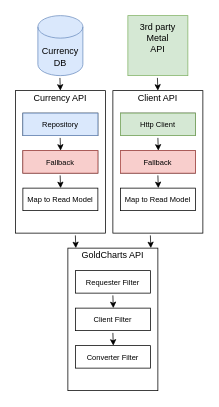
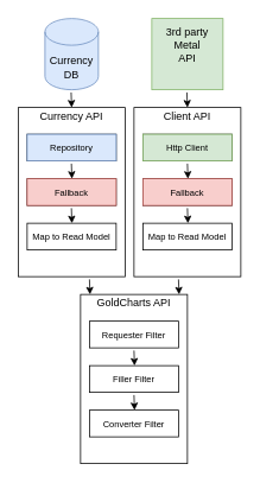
  <mxCell id="0" />
  <mxCell id="1" parent="0" />
  <mxCell id="2" value="" style="shape=cylinder3;whiteSpace=wrap;html=1;boundedLbl=1;backgroundOutline=1;size=15;fillColor=#dae8fc;strokeColor=#6c8ebf;" vertex="1" parent="1"><mxGeometry x="50" y="20" width="60" height="80" as="geometry" /></mxCell>
  <mxCell id="3" value="" style="rounded=0;whiteSpace=wrap;html=1;fillColor=#d5e8d4;strokeColor=#82b366;" vertex="1" parent="1"><mxGeometry x="170" y="20" width="80" height="80" as="geometry" /></mxCell>
  <mxCell id="4" value="&lt;div&gt;Currency&lt;/div&gt;&lt;div&gt;DB&lt;br&gt;&lt;/div&gt;" style="text;html=1;strokeColor=none;fillColor=none;align=center;verticalAlign=middle;whiteSpace=wrap;rounded=0;" vertex="1" parent="1"><mxGeometry x="50" y="60" width="60" height="30" as="geometry" /></mxCell>
  <mxCell id="5" value="&lt;div&gt;3rd party&lt;/div&gt;&lt;div&gt;Metal&lt;/div&gt;&lt;div&gt;API&lt;br&gt;&lt;/div&gt;" style="text;html=1;strokeColor=none;fillColor=none;align=center;verticalAlign=middle;whiteSpace=wrap;rounded=0;" vertex="1" parent="1"><mxGeometry x="180" y="35" width="60" height="30" as="geometry" /></mxCell>
  <mxCell id="6" value="" style="rounded=0;whiteSpace=wrap;html=1;" vertex="1" parent="1"><mxGeometry x="20" y="120" width="120" height="190" as="geometry" /></mxCell>
  <mxCell id="7" value="" style="rounded=0;whiteSpace=wrap;html=1;" vertex="1" parent="1"><mxGeometry x="150" y="120" width="120" height="190" as="geometry" /></mxCell>
  <mxCell id="8" value="Currency API" style="text;html=1;strokeColor=none;fillColor=none;align=center;verticalAlign=middle;whiteSpace=wrap;rounded=0;" vertex="1" parent="1"><mxGeometry x="30" y="120" width="100" height="20" as="geometry" /></mxCell>
  <mxCell id="9" value="Client API" style="text;html=1;strokeColor=none;fillColor=none;align=center;verticalAlign=middle;whiteSpace=wrap;rounded=0;" vertex="1" parent="1"><mxGeometry x="160" y="120" width="100" height="20" as="geometry" /></mxCell>
  <mxCell id="10" value="" style="rounded=0;whiteSpace=wrap;html=1;" vertex="1" parent="1"><mxGeometry x="30" y="150" width="100" height="30" as="geometry" /></mxCell>
  <mxCell id="11" value="" style="rounded=0;whiteSpace=wrap;html=1;" vertex="1" parent="1"><mxGeometry x="30" y="200" width="100" height="30" as="geometry" /></mxCell>
  <mxCell id="12" value="" style="rounded=0;whiteSpace=wrap;html=1;" vertex="1" parent="1"><mxGeometry x="30" y="250" width="100" height="30" as="geometry" /></mxCell>
  <mxCell id="13" value="&lt;font style=&quot;font-size: 10px&quot;&gt;Repository&lt;/font&gt;" style="text;html=1;strokeColor=#6c8ebf;fillColor=#dae8fc;align=center;verticalAlign=middle;whiteSpace=wrap;rounded=0;" vertex="1" parent="1"><mxGeometry x="30" y="150" width="100" height="30" as="geometry" /></mxCell>
  <mxCell id="14" value="&lt;font style=&quot;font-size: 10px&quot;&gt;Fallback&lt;/font&gt;" style="text;html=1;strokeColor=#b85450;fillColor=#f8cecc;align=center;verticalAlign=middle;whiteSpace=wrap;rounded=0;" vertex="1" parent="1"><mxGeometry x="30" y="200" width="100" height="30" as="geometry" /></mxCell>
  <mxCell id="15" value="&lt;font style=&quot;font-size: 10px&quot;&gt;Map to Read Model&lt;/font&gt;" style="text;html=1;strokeColor=none;fillColor=none;align=center;verticalAlign=middle;whiteSpace=wrap;rounded=0;" vertex="1" parent="1"><mxGeometry x="30" y="250" width="100" height="30" as="geometry" /></mxCell>
  <mxCell id="16" value="" style="rounded=0;whiteSpace=wrap;html=1;" vertex="1" parent="1"><mxGeometry x="160" y="150" width="100" height="30" as="geometry" /></mxCell>
  <mxCell id="17" value="" style="rounded=0;whiteSpace=wrap;html=1;" vertex="1" parent="1"><mxGeometry x="160" y="200" width="100" height="30" as="geometry" /></mxCell>
  <mxCell id="18" value="" style="rounded=0;whiteSpace=wrap;html=1;" vertex="1" parent="1"><mxGeometry x="160" y="250" width="100" height="30" as="geometry" /></mxCell>
  <mxCell id="19" value="&lt;font style=&quot;font-size: 10px&quot;&gt;Http Client&lt;/font&gt;" style="text;html=1;strokeColor=#82b366;fillColor=#d5e8d4;align=center;verticalAlign=middle;whiteSpace=wrap;rounded=0;" vertex="1" parent="1"><mxGeometry x="160" y="150" width="100" height="30" as="geometry" /></mxCell>
  <mxCell id="20" value="&lt;font style=&quot;font-size: 10px&quot;&gt;Fallback&lt;/font&gt;" style="text;html=1;strokeColor=#b85450;fillColor=#f8cecc;align=center;verticalAlign=middle;whiteSpace=wrap;rounded=0;" vertex="1" parent="1"><mxGeometry x="160" y="200" width="100" height="30" as="geometry" /></mxCell>
  <mxCell id="21" value="&lt;font style=&quot;font-size: 10px&quot;&gt;Map to Read Model&lt;/font&gt;" style="text;html=1;strokeColor=none;fillColor=none;align=center;verticalAlign=middle;whiteSpace=wrap;rounded=0;" vertex="1" parent="1"><mxGeometry x="160" y="250" width="100" height="30" as="geometry" /></mxCell>
  <mxCell id="22" value="" style="rounded=0;whiteSpace=wrap;html=1;" vertex="1" parent="1"><mxGeometry x="90" y="330" width="120" height="190" as="geometry" /></mxCell>
  <mxCell id="23" value="" style="endArrow=classic;html=1;rounded=0;fontSize=10;exitX=0.49;exitY=1.038;exitDx=0;exitDy=0;exitPerimeter=0;entryX=0.5;entryY=0;entryDx=0;entryDy=0;" edge="1" parent="1" source="2" target="8"><mxGeometry width="50" height="50" relative="1" as="geometry"><mxPoint x="20" y="140" as="sourcePoint" /><mxPoint x="70" y="90" as="targetPoint" /></mxGeometry></mxCell>
  <mxCell id="24" value="" style="endArrow=classic;html=1;rounded=0;fontSize=10;exitX=0.49;exitY=1.038;exitDx=0;exitDy=0;exitPerimeter=0;entryX=0.5;entryY=0;entryDx=0;entryDy=0;" edge="1" parent="1"><mxGeometry width="50" height="50" relative="1" as="geometry"><mxPoint x="209.4" y="103.04" as="sourcePoint" /><mxPoint x="210" y="120" as="targetPoint" /></mxGeometry></mxCell>
  <mxCell id="25" value="" style="endArrow=classic;html=1;rounded=0;fontSize=10;exitX=0.49;exitY=1.038;exitDx=0;exitDy=0;exitPerimeter=0;entryX=0.5;entryY=0;entryDx=0;entryDy=0;" edge="1" parent="1"><mxGeometry width="50" height="50" relative="1" as="geometry"><mxPoint x="100" y="313.04" as="sourcePoint" /><mxPoint x="100.6" y="330" as="targetPoint" /></mxGeometry></mxCell>
  <mxCell id="26" value="" style="endArrow=classic;html=1;rounded=0;fontSize=10;exitX=0.49;exitY=1.038;exitDx=0;exitDy=0;exitPerimeter=0;entryX=0.5;entryY=0;entryDx=0;entryDy=0;" edge="1" parent="1"><mxGeometry width="50" height="50" relative="1" as="geometry"><mxPoint x="200" y="313.04" as="sourcePoint" /><mxPoint x="200.6" y="330" as="targetPoint" /></mxGeometry></mxCell>
  <mxCell id="27" value="" style="endArrow=classic;html=1;rounded=0;fontSize=10;exitX=0.49;exitY=1.038;exitDx=0;exitDy=0;exitPerimeter=0;entryX=0.5;entryY=0;entryDx=0;entryDy=0;" edge="1" parent="1"><mxGeometry width="50" height="50" relative="1" as="geometry"><mxPoint x="79.7" y="183.04" as="sourcePoint" /><mxPoint x="80.3" y="200" as="targetPoint" /></mxGeometry></mxCell>
  <mxCell id="28" value="" style="endArrow=classic;html=1;rounded=0;fontSize=10;exitX=0.49;exitY=1.038;exitDx=0;exitDy=0;exitPerimeter=0;entryX=0.5;entryY=0;entryDx=0;entryDy=0;" edge="1" parent="1"><mxGeometry width="50" height="50" relative="1" as="geometry"><mxPoint x="79.7" y="233.04" as="sourcePoint" /><mxPoint x="80.3" y="250" as="targetPoint" /></mxGeometry></mxCell>
  <mxCell id="29" value="" style="endArrow=classic;html=1;rounded=0;fontSize=10;exitX=0.49;exitY=1.038;exitDx=0;exitDy=0;exitPerimeter=0;entryX=0.5;entryY=0;entryDx=0;entryDy=0;" edge="1" parent="1"><mxGeometry width="50" height="50" relative="1" as="geometry"><mxPoint x="210" y="183.04" as="sourcePoint" /><mxPoint x="210.6" y="200" as="targetPoint" /></mxGeometry></mxCell>
  <mxCell id="30" value="" style="endArrow=classic;html=1;rounded=0;fontSize=10;exitX=0.49;exitY=1.038;exitDx=0;exitDy=0;exitPerimeter=0;entryX=0.5;entryY=0;entryDx=0;entryDy=0;" edge="1" parent="1"><mxGeometry width="50" height="50" relative="1" as="geometry"><mxPoint x="210" y="233.04" as="sourcePoint" /><mxPoint x="210.6" y="250" as="targetPoint" /></mxGeometry></mxCell>
  <mxCell id="31" value="GoldCharts API" style="text;html=1;strokeColor=none;fillColor=none;align=center;verticalAlign=middle;whiteSpace=wrap;rounded=0;" vertex="1" parent="1"><mxGeometry x="100" y="330" width="100" height="20" as="geometry" /></mxCell>
  <mxCell id="32" value="" style="rounded=0;whiteSpace=wrap;html=1;" vertex="1" parent="1"><mxGeometry x="100" y="360" width="100" height="30" as="geometry" /></mxCell>
  <mxCell id="33" value="" style="rounded=0;whiteSpace=wrap;html=1;" vertex="1" parent="1"><mxGeometry x="100" y="410" width="100" height="30" as="geometry" /></mxCell>
  <mxCell id="34" value="" style="rounded=0;whiteSpace=wrap;html=1;" vertex="1" parent="1"><mxGeometry x="100" y="460" width="100" height="30" as="geometry" /></mxCell>
  <mxCell id="35" value="&lt;font style=&quot;font-size: 10px&quot;&gt;Requester Filter&lt;br&gt;&lt;/font&gt;" style="text;html=1;strokeColor=none;fillColor=none;align=center;verticalAlign=middle;whiteSpace=wrap;rounded=0;" vertex="1" parent="1"><mxGeometry x="100" y="360" width="100" height="30" as="geometry" /></mxCell>
- <mxCell id="36" value="&lt;font style=&quot;font-size: 10px&quot;&gt;Client Filter&lt;br&gt;&lt;/font&gt;" style="text;html=1;strokeColor=none;fillColor=none;align=center;verticalAlign=middle;whiteSpace=wrap;rounded=0;" vertex="1" parent="1"><mxGeometry x="100" y="410" width="100" height="30" as="geometry" /></mxCell>
+ <mxCell id="36" value="&lt;font style=&quot;font-size: 10px&quot;&gt;Filler Filter&lt;br&gt;&lt;/font&gt;" style="text;html=1;strokeColor=none;fillColor=none;align=center;verticalAlign=middle;whiteSpace=wrap;rounded=0;" vertex="1" parent="1"><mxGeometry x="100" y="410" width="100" height="30" as="geometry" /></mxCell>
  <mxCell id="37" value="&lt;font style=&quot;font-size: 10px&quot;&gt;Converter Filter&lt;/font&gt;" style="text;html=1;strokeColor=none;fillColor=none;align=center;verticalAlign=middle;whiteSpace=wrap;rounded=0;" vertex="1" parent="1"><mxGeometry x="100" y="460" width="100" height="30" as="geometry" /></mxCell>
  <mxCell id="38" value="" style="endArrow=classic;html=1;rounded=0;fontSize=10;exitX=0.49;exitY=1.038;exitDx=0;exitDy=0;exitPerimeter=0;entryX=0.5;entryY=0;entryDx=0;entryDy=0;" edge="1" parent="1"><mxGeometry width="50" height="50" relative="1" as="geometry"><mxPoint x="150" y="393.04" as="sourcePoint" /><mxPoint x="150.6" y="410" as="targetPoint" /></mxGeometry></mxCell>
  <mxCell id="39" value="" style="endArrow=classic;html=1;rounded=0;fontSize=10;exitX=0.49;exitY=1.038;exitDx=0;exitDy=0;exitPerimeter=0;entryX=0.5;entryY=0;entryDx=0;entryDy=0;" edge="1" parent="1"><mxGeometry width="50" height="50" relative="1" as="geometry"><mxPoint x="150" y="443.04" as="sourcePoint" /><mxPoint x="150.6" y="460" as="targetPoint" /></mxGeometry></mxCell>
